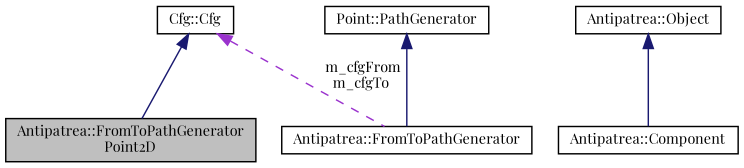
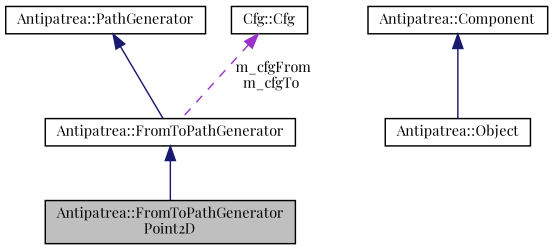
  digraph {
    fontname="Playfair Display"
    node [color=black fontname="Playfair Display" fontsize=10 shape=record]
    edge [color=midnightblue dir=back fontname="Playfair Display" fontsize=10 labelfontname=Helvetica labelfontsize=10 style=solid]
    n1 [fillcolor=grey75 fontcolor=black height=0.2 label="Antipatrea::FromToPathGenerator\lPoint2D" style=filled width=0.4]
    n2 [height=0.2 label="Antipatrea::FromToPathGenerator" width=0.4]
-   n3 [height=0.2 label="Point::PathGenerator" width=0.4]
+   n3 [height=0.2 label="Antipatrea::PathGenerator" width=0.4]
    n4 [height=0.2 label="Antipatrea::Component" width=0.4]
    n5 [height=0.2 label="Antipatrea::Object" width=0.4]
    n6 [height=0.2 label="Cfg::Cfg" width=0.4]
-   n6 -> n1
+   n2 -> n1
    n3 -> n2
-   n5 -> n4
+   n4 -> n5
    n6 -> n2 [color=darkorchid3 label=" m_cfgFrom\nm_cfgTo" style=dashed]
  }
